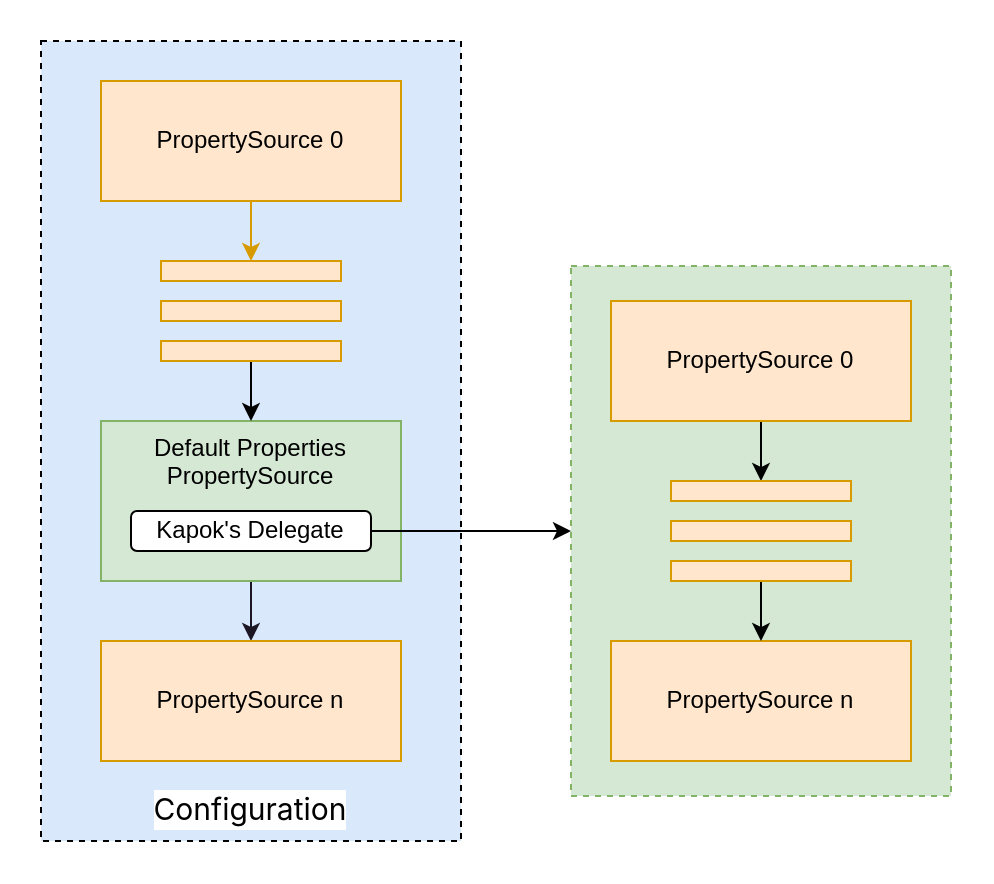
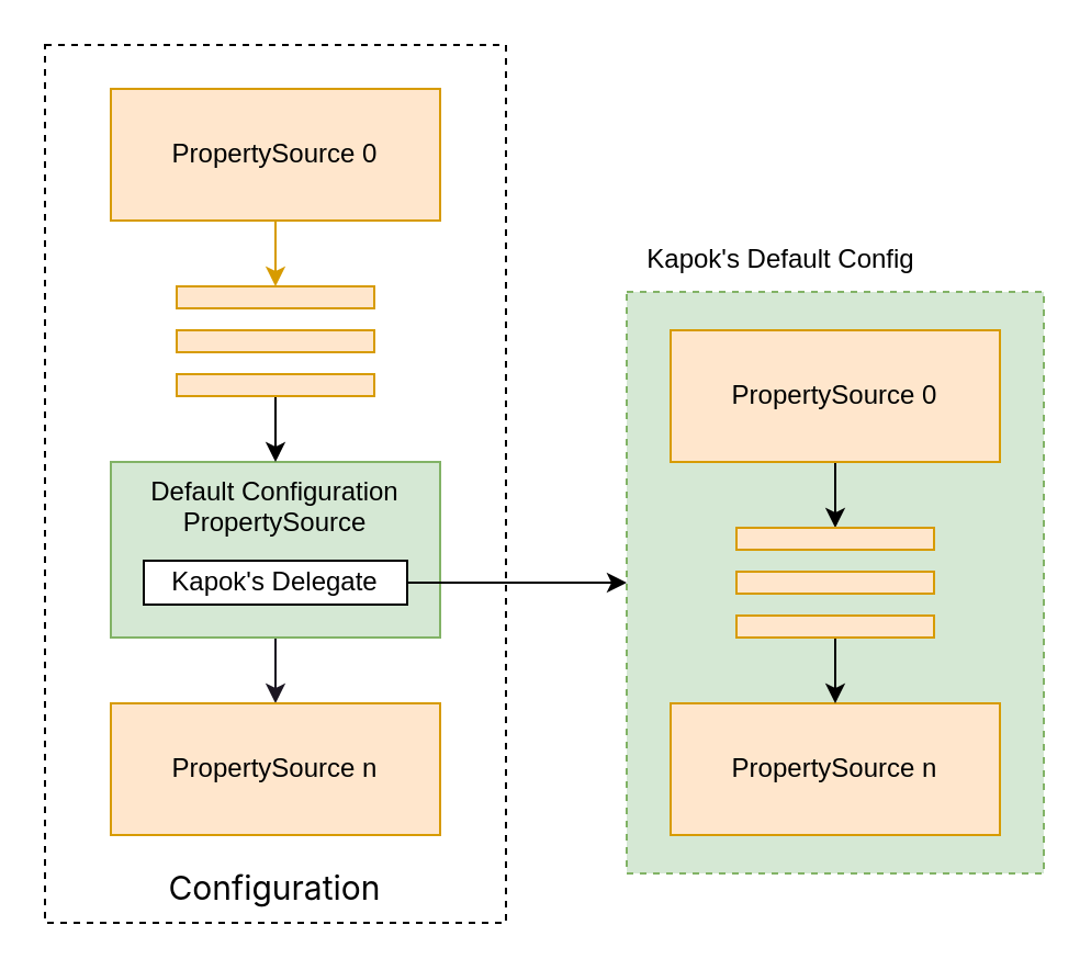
  <mxCell id="0" />
  <mxCell id="1" parent="0" />
- <mxCell id="2" value="&lt;h1 style=&quot;box-sizing: inherit; color: var(--heading-font-color); font-weight: var(--heading-font-weight); hyphens: none; line-height: 1.3; margin: 0.8rem 0px 0.2rem; font-size: calc(42/var(--rem-base)*1rem); font-family: -apple-system, &amp;quot;system-ui&amp;quot;, &amp;quot;Segoe UI&amp;quot;, Roboto, Helvetica, Arial, sans-serif, &amp;quot;Apple Color Emoji&amp;quot;, &amp;quot;Segoe UI Emoji&amp;quot;, &amp;quot;Segoe UI Symbol&amp;quot;; text-align: start; background-color: rgb(255, 255, 255);&quot; class=&quot;page&quot; id=&quot;page-title&quot;&gt;Configuration&lt;/h1&gt;" style="rounded=0;whiteSpace=wrap;html=1;verticalAlign=bottom;fontSize=15;dashed=1;fillColor=#dae8fc;" vertex="1" parent="1"><mxGeometry x="20" y="20" width="210" height="400" as="geometry" /></mxCell>
+ <mxCell id="2" value="&lt;h1 style=&quot;box-sizing: inherit; color: var(--heading-font-color); font-weight: var(--heading-font-weight); hyphens: none; line-height: 1.3; margin: 0.8rem 0px 0.2rem; font-size: calc(42/var(--rem-base)*1rem); font-family: -apple-system, &amp;quot;system-ui&amp;quot;, &amp;quot;Segoe UI&amp;quot;, Roboto, Helvetica, Arial, sans-serif, &amp;quot;Apple Color Emoji&amp;quot;, &amp;quot;Segoe UI Emoji&amp;quot;, &amp;quot;Segoe UI Symbol&amp;quot;; text-align: start; background-color: rgb(255, 255, 255);&quot; class=&quot;page&quot; id=&quot;page-title&quot;&gt;Configuration&lt;/h1&gt;" style="rounded=0;whiteSpace=wrap;html=1;verticalAlign=bottom;fontSize=15;dashed=1;" vertex="1" parent="1"><mxGeometry x="20" y="20" width="210" height="400" as="geometry" /></mxCell>
  <mxCell id="3" style="edgeStyle=orthogonalEdgeStyle;rounded=0;orthogonalLoop=1;jettySize=auto;html=1;entryX=0.5;entryY=0;entryDx=0;entryDy=0;fillColor=#ffe6cc;strokeColor=#d79b00;" edge="1" parent="1" source="4" target="8"><mxGeometry relative="1" as="geometry" /></mxCell>
  <mxCell id="4" value="PropertySource 0" style="rounded=0;whiteSpace=wrap;html=1;fillColor=#ffe6cc;strokeColor=#d79b00;" vertex="1" parent="1"><mxGeometry x="50" y="40" width="150" height="60" as="geometry" /></mxCell>
  <mxCell id="5" style="edgeStyle=orthogonalEdgeStyle;rounded=0;orthogonalLoop=1;jettySize=auto;html=1;fillColor=#ffe6cc;strokeColor=#1C1723;" edge="1" parent="1" source="6" target="7"><mxGeometry relative="1" as="geometry" /></mxCell>
- <mxCell id="6" value="Default Properties PropertySource&lt;br&gt;" style="rounded=0;whiteSpace=wrap;html=1;fillColor=#d5e8d4;strokeColor=#82b366;verticalAlign=top;" vertex="1" parent="1"><mxGeometry x="50" y="210" width="150" height="80" as="geometry" /></mxCell>
+ <mxCell id="6" value="Default Configuration PropertySource&lt;br&gt;" style="rounded=0;whiteSpace=wrap;html=1;fillColor=#d5e8d4;strokeColor=#82b366;verticalAlign=top;" vertex="1" parent="1"><mxGeometry x="50" y="210" width="150" height="80" as="geometry" /></mxCell>
  <mxCell id="7" value="PropertySource n" style="rounded=0;whiteSpace=wrap;html=1;fillColor=#ffe6cc;strokeColor=#d79b00;" vertex="1" parent="1"><mxGeometry x="50" y="320" width="150" height="60" as="geometry" /></mxCell>
  <mxCell id="8" value="" style="rounded=0;whiteSpace=wrap;html=1;fillColor=#ffe6cc;strokeColor=#d79b00;" vertex="1" parent="1"><mxGeometry x="80" y="130" width="90" height="10" as="geometry" /></mxCell>
  <mxCell id="9" value="" style="rounded=0;whiteSpace=wrap;html=1;fillColor=#ffe6cc;strokeColor=#d79b00;" vertex="1" parent="1"><mxGeometry x="80" y="150" width="90" height="10" as="geometry" /></mxCell>
  <mxCell id="10" style="edgeStyle=orthogonalEdgeStyle;rounded=0;orthogonalLoop=1;jettySize=auto;html=1;entryX=0.5;entryY=0;entryDx=0;entryDy=0;" edge="1" parent="1" source="11" target="6"><mxGeometry relative="1" as="geometry" /></mxCell>
  <mxCell id="11" value="" style="rounded=0;whiteSpace=wrap;html=1;fillColor=#ffe6cc;strokeColor=#d79b00;" vertex="1" parent="1"><mxGeometry x="80" y="170" width="90" height="10" as="geometry" /></mxCell>
  <mxCell id="12" value="" style="rounded=0;whiteSpace=wrap;html=1;dashed=1;fillColor=#d5e8d4;strokeColor=#82b366;" vertex="1" parent="1"><mxGeometry x="285" y="132.5" width="190" height="265" as="geometry" /></mxCell>
+ <mxCell id="13" value="Kapok's Default Config" style="text;html=1;align=center;verticalAlign=middle;resizable=0;points=[];autosize=1;strokeColor=none;fillColor=none;" vertex="1" parent="1"><mxGeometry x="280" y="102.5" width="150" height="30" as="geometry" /></mxCell>
  <mxCell id="14" style="edgeStyle=orthogonalEdgeStyle;rounded=0;orthogonalLoop=1;jettySize=auto;html=1;entryX=0.5;entryY=0;entryDx=0;entryDy=0;" edge="1" parent="1" source="15" target="17"><mxGeometry relative="1" as="geometry" /></mxCell>
  <mxCell id="15" value="PropertySource 0" style="rounded=0;whiteSpace=wrap;html=1;fillColor=#ffe6cc;strokeColor=#d79b00;" vertex="1" parent="1"><mxGeometry x="305" y="150" width="150" height="60" as="geometry" /></mxCell>
  <mxCell id="16" value="PropertySource n" style="rounded=0;whiteSpace=wrap;html=1;fillColor=#ffe6cc;strokeColor=#d79b00;" vertex="1" parent="1"><mxGeometry x="305" y="320" width="150" height="60" as="geometry" /></mxCell>
  <mxCell id="17" value="" style="rounded=0;whiteSpace=wrap;html=1;fillColor=#ffe6cc;strokeColor=#d79b00;" vertex="1" parent="1"><mxGeometry x="335" y="240" width="90" height="10" as="geometry" /></mxCell>
  <mxCell id="18" value="" style="rounded=0;whiteSpace=wrap;html=1;fillColor=#ffe6cc;strokeColor=#d79b00;" vertex="1" parent="1"><mxGeometry x="335" y="260" width="90" height="10" as="geometry" /></mxCell>
  <mxCell id="19" style="edgeStyle=orthogonalEdgeStyle;rounded=0;orthogonalLoop=1;jettySize=auto;html=1;entryX=0.5;entryY=0;entryDx=0;entryDy=0;" edge="1" parent="1" source="20" target="16"><mxGeometry relative="1" as="geometry" /></mxCell>
  <mxCell id="20" value="" style="rounded=0;whiteSpace=wrap;html=1;fillColor=#ffe6cc;strokeColor=#d79b00;" vertex="1" parent="1"><mxGeometry x="335" y="280" width="90" height="10" as="geometry" /></mxCell>
- <mxCell id="21" value="Kapok's Delegate" style="whiteSpace=wrap;html=1;rounded=1;" vertex="1" parent="1"><mxGeometry x="65" y="255" width="120" height="20" as="geometry" /></mxCell>
+ <mxCell id="21" value="Kapok's Delegate" style="rounded=0;whiteSpace=wrap;html=1;" vertex="1" parent="1"><mxGeometry x="65" y="255" width="120" height="20" as="geometry" /></mxCell>
  <mxCell id="22" value="" style="edgeStyle=orthogonalEdgeStyle;rounded=0;orthogonalLoop=1;jettySize=auto;html=1;exitX=1;exitY=0.5;exitDx=0;exitDy=0;" edge="1" parent="1" source="21" target="12"><mxGeometry relative="1" as="geometry" /></mxCell>
